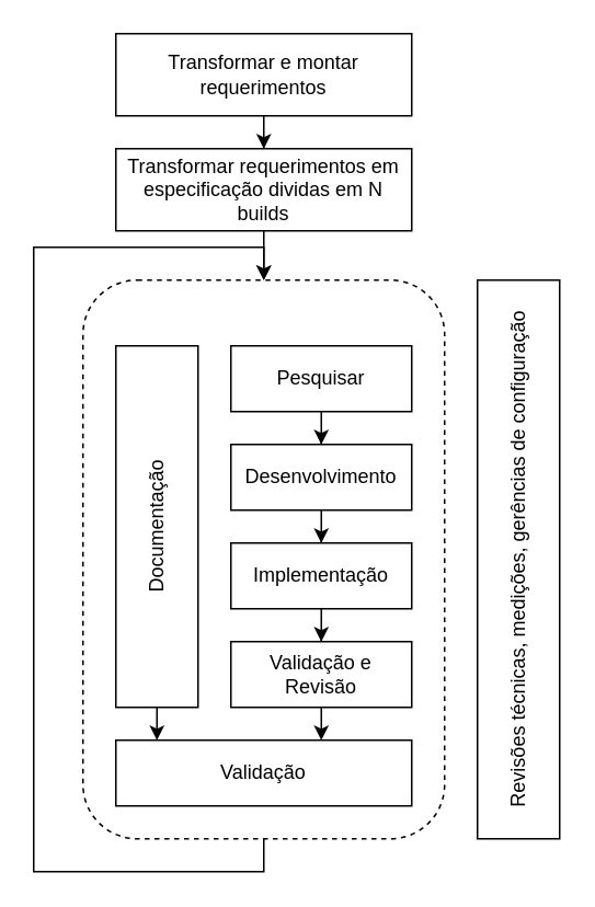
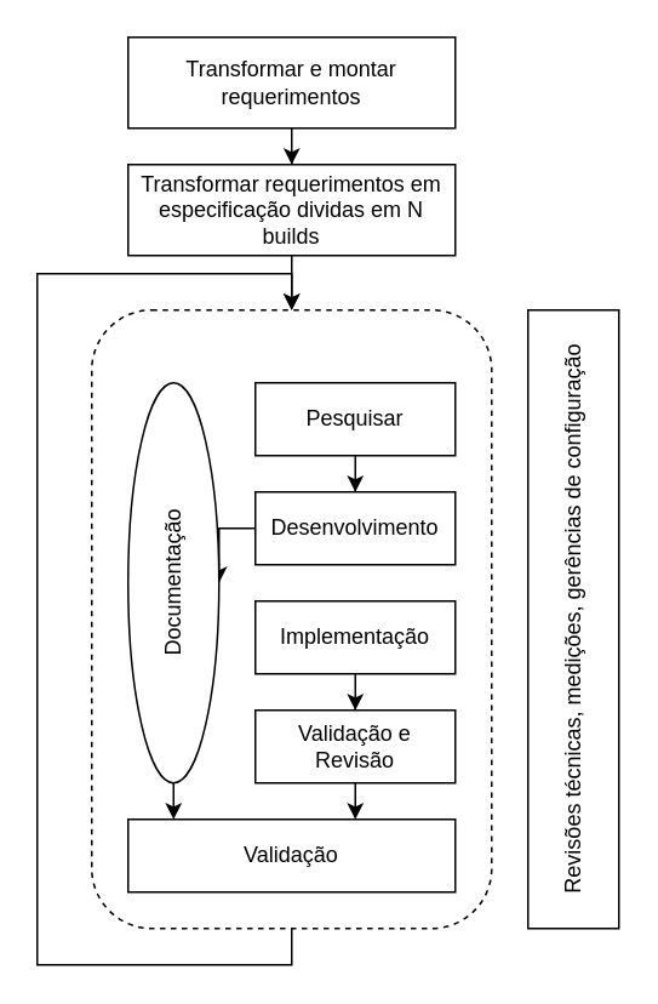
  <mxCell id="0" />
  <mxCell id="1" parent="0" />
  <mxCell id="2" value="" style="edgeStyle=orthogonalEdgeStyle;rounded=0;orthogonalLoop=1;jettySize=auto;html=1;entryX=0.5;entryY=0;entryDx=0;entryDy=0;exitX=0.5;exitY=1;exitDx=0;exitDy=0;" edge="1" parent="1" target="3" source="3"><mxGeometry relative="1" as="geometry"><mxPoint x="160" y="570" as="sourcePoint" /><mxPoint x="150" y="150" as="targetPoint" /><Array as="points"><mxPoint x="160" y="530" /><mxPoint x="20" y="530" /><mxPoint x="20" y="150" /><mxPoint x="160" y="150" /></Array></mxGeometry></mxCell>
  <mxCell id="3" value="" style="rounded=1;whiteSpace=wrap;html=1;fillColor=none;dashed=1;" vertex="1" parent="1"><mxGeometry x="50" y="170" width="220" height="340" as="geometry" /></mxCell>
  <mxCell id="4" value="" style="edgeStyle=orthogonalEdgeStyle;rounded=0;orthogonalLoop=1;jettySize=auto;html=1;" edge="1" parent="1" source="5" target="7"><mxGeometry relative="1" as="geometry" /></mxCell>
  <mxCell id="5" value="Transformar e montar requerimentos" style="rounded=0;whiteSpace=wrap;html=1;" vertex="1" parent="1"><mxGeometry x="70" y="20" width="180" height="50" as="geometry" /></mxCell>
  <mxCell id="6" value="" style="edgeStyle=orthogonalEdgeStyle;rounded=0;orthogonalLoop=1;jettySize=auto;html=1;entryX=0.5;entryY=0;entryDx=0;entryDy=0;" edge="1" parent="1" source="7" target="3"><mxGeometry relative="1" as="geometry"><mxPoint x="160" y="170" as="targetPoint" /></mxGeometry></mxCell>
  <mxCell id="7" value="Transformar requerimentos em especificação dividas em N builds" style="rounded=0;whiteSpace=wrap;html=1;" vertex="1" parent="1"><mxGeometry x="70" y="90" width="180" height="50" as="geometry" /></mxCell>
  <mxCell id="8" value="" style="edgeStyle=orthogonalEdgeStyle;rounded=0;orthogonalLoop=1;jettySize=auto;html=1;entryX=0.5;entryY=0;entryDx=0;entryDy=0;" edge="1" parent="1" source="9" target="11"><mxGeometry relative="1" as="geometry"><mxPoint x="345" y="230" as="targetPoint" /></mxGeometry></mxCell>
  <mxCell id="9" value="Pesquisar" style="shape=parallelogram;perimeter=parallelogramPerimeter;whiteSpace=wrap;html=1;fixedSize=1;size=-10;" vertex="1" parent="1"><mxGeometry x="140" y="210" width="110" height="40" as="geometry" /></mxCell>
- <mxCell id="10" value="" style="edgeStyle=orthogonalEdgeStyle;rounded=0;orthogonalLoop=1;jettySize=auto;html=1;" edge="1" parent="1" source="11" target="13"><mxGeometry relative="1" as="geometry"><mxPoint x="345" y="290" as="targetPoint" /></mxGeometry></mxCell>
+ <mxCell id="10" value="" style="edgeStyle=orthogonalEdgeStyle;rounded=0;orthogonalLoop=1;jettySize=auto;html=1;" edge="1" parent="1" source="11" target="18"><mxGeometry relative="1" as="geometry"><mxPoint x="345" y="290" as="targetPoint" /></mxGeometry></mxCell>
  <mxCell id="11" value="Desenvolvimento" style="shape=parallelogram;perimeter=parallelogramPerimeter;whiteSpace=wrap;html=1;fixedSize=1;size=-10;" vertex="1" parent="1"><mxGeometry x="140" y="270" width="110" height="40" as="geometry" /></mxCell>
  <mxCell id="12" value="" style="edgeStyle=orthogonalEdgeStyle;rounded=0;orthogonalLoop=1;jettySize=auto;html=1;entryX=0.5;entryY=0;entryDx=0;entryDy=0;" edge="1" parent="1" source="13" target="15"><mxGeometry relative="1" as="geometry"><mxPoint x="345" y="350" as="targetPoint" /></mxGeometry></mxCell>
  <mxCell id="13" value="Implementação" style="shape=parallelogram;perimeter=parallelogramPerimeter;whiteSpace=wrap;html=1;fixedSize=1;size=0;" vertex="1" parent="1"><mxGeometry x="140" y="330" width="110" height="40" as="geometry" /></mxCell>
  <mxCell id="14" value="" style="edgeStyle=orthogonalEdgeStyle;rounded=0;orthogonalLoop=1;jettySize=auto;html=1;entryX=0.696;entryY=0.012;entryDx=0;entryDy=0;entryPerimeter=0;" edge="1" parent="1" source="15" target="19"><mxGeometry relative="1" as="geometry"><mxPoint x="330" y="410" as="targetPoint" /></mxGeometry></mxCell>
  <mxCell id="15" value="Validação e Revisão" style="shape=parallelogram;perimeter=parallelogramPerimeter;whiteSpace=wrap;html=1;fixedSize=1;size=-10;" vertex="1" parent="1"><mxGeometry x="140" y="390" width="110" height="40" as="geometry" /></mxCell>
  <mxCell id="16" value="" style="edgeStyle=orthogonalEdgeStyle;rounded=0;orthogonalLoop=1;jettySize=auto;html=1;entryX=0.699;entryY=0.023;entryDx=0;entryDy=0;entryPerimeter=0;" edge="1" parent="1" target="19"><mxGeometry relative="1" as="geometry"><mxPoint x="330" y="470" as="targetPoint" /><mxPoint x="195" y="490" as="sourcePoint" /></mxGeometry></mxCell>
  <mxCell id="17" value="" style="edgeStyle=orthogonalEdgeStyle;rounded=0;orthogonalLoop=1;jettySize=auto;html=1;entryX=0.142;entryY=0.01;entryDx=0;entryDy=0;entryPerimeter=0;" edge="1" parent="1" source="18" target="19"><mxGeometry relative="1" as="geometry" /></mxCell>
- <mxCell id="18" value="&lt;div&gt;Documentação&lt;/div&gt;" style="rounded=0;whiteSpace=wrap;html=1;verticalAlign=middle;horizontal=0;" vertex="1" parent="1"><mxGeometry x="70" y="210" width="50" height="220" as="geometry" /></mxCell>
+ <mxCell id="18" value="&lt;div&gt;Documentação&lt;/div&gt;" style="ellipse;whiteSpace=wrap;html=1;verticalAlign=middle;horizontal=0;" vertex="1" parent="1"><mxGeometry x="70" y="210" width="50" height="220" as="geometry" /></mxCell>
  <mxCell id="19" value="Validação" style="shape=parallelogram;perimeter=parallelogramPerimeter;whiteSpace=wrap;html=1;fixedSize=1;size=-10;" vertex="1" parent="1"><mxGeometry x="70" y="450" width="180" height="40" as="geometry" /></mxCell>
  <mxCell id="20" value="&lt;div&gt;Revisões técnicas, medições, gerências de configuração&lt;/div&gt;" style="rounded=0;whiteSpace=wrap;html=1;verticalAlign=middle;horizontal=0;" vertex="1" parent="1"><mxGeometry x="290" y="170" width="50" height="340" as="geometry" /></mxCell>
